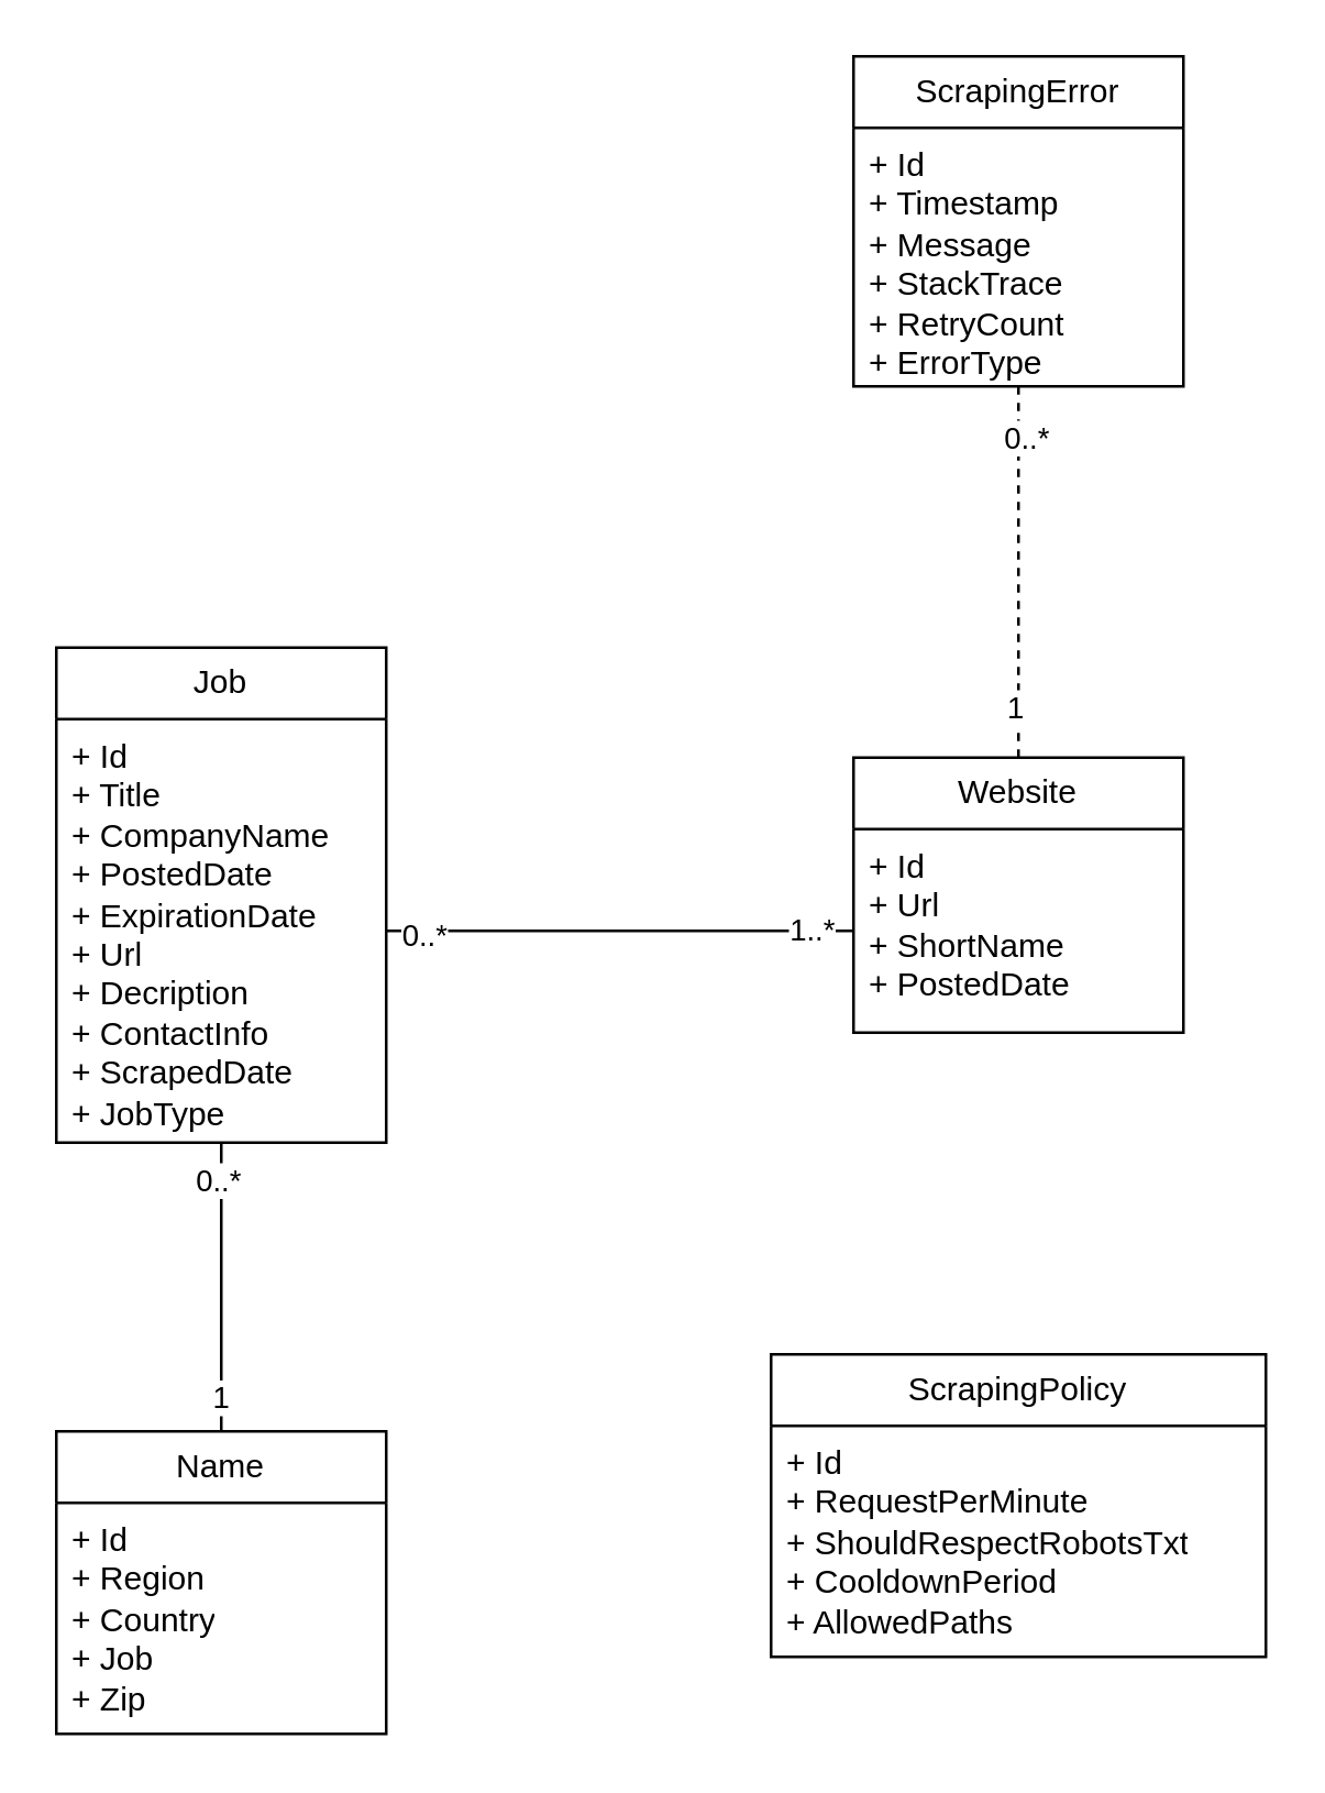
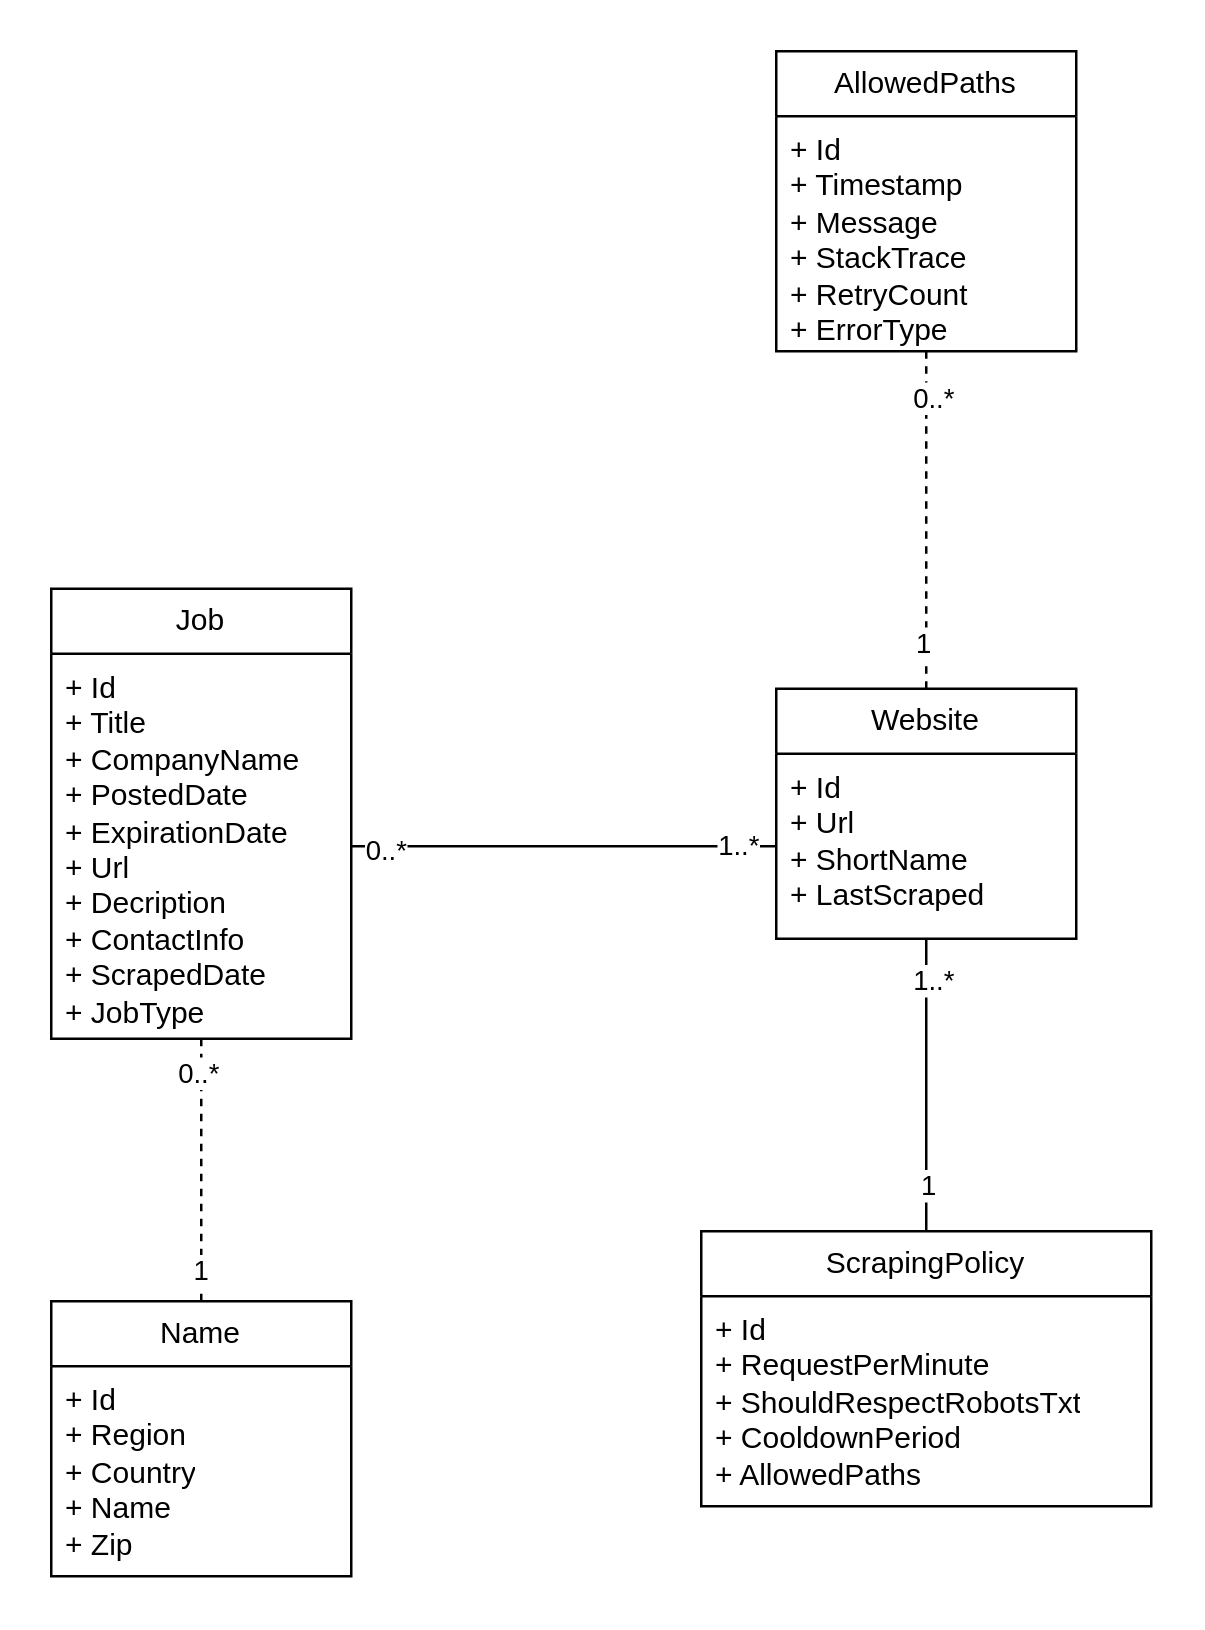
  <mxCell id="0" />
  <mxCell id="1" parent="0" />
  <mxCell id="2" value="Job" style="swimlane;fontStyle=0;childLayout=stackLayout;horizontal=1;startSize=26;fillColor=none;horizontalStack=0;resizeParent=1;resizeParentMax=0;resizeLast=0;collapsible=1;marginBottom=0;whiteSpace=wrap;html=1;" vertex="1" parent="1"><mxGeometry x="20" y="235" width="120" height="180" as="geometry" /></mxCell>
  <mxCell id="3" value="&lt;div&gt;+ Id&lt;/div&gt;&lt;div&gt;+ Title&lt;/div&gt;&lt;div&gt;+ CompanyName&lt;/div&gt;&lt;div&gt;+ PostedDate&lt;/div&gt;&lt;div&gt;+ ExpirationDate&lt;/div&gt;&lt;div&gt;+ Url&lt;/div&gt;&lt;div&gt;+ Decription&lt;/div&gt;&lt;div&gt;+ ContactInfo&lt;/div&gt;&lt;div&gt;+ ScrapedDate&lt;/div&gt;&lt;div&gt;+ JobType&lt;br&gt;&lt;/div&gt;" style="text;strokeColor=none;fillColor=none;align=left;verticalAlign=top;spacingLeft=4;spacingRight=4;overflow=hidden;rotatable=0;points=[[0,0.5],[1,0.5]];portConstraint=eastwest;whiteSpace=wrap;html=1;" vertex="1" parent="2"><mxGeometry y="26" width="120" height="154" as="geometry" /></mxCell>
  <mxCell id="4" style="edgeStyle=orthogonalEdgeStyle;rounded=0;orthogonalLoop=1;jettySize=auto;html=1;entryX=0.5;entryY=1;entryDx=0;entryDy=0;endArrow=none;endFill=0;dashed=1;" edge="1" parent="1" source="7" target="22"><mxGeometry relative="1" as="geometry" /></mxCell>
  <mxCell id="5" value="0..*" style="edgeLabel;html=1;align=center;verticalAlign=middle;resizable=0;points=[];" vertex="1" connectable="0" parent="4"><mxGeometry x="0.733" y="-2" relative="1" as="geometry"><mxPoint as="offset" /></mxGeometry></mxCell>
  <mxCell id="6" value="1" style="edgeLabel;html=1;align=center;verticalAlign=middle;resizable=0;points=[];" vertex="1" connectable="0" parent="4"><mxGeometry x="-0.719" y="2" relative="1" as="geometry"><mxPoint as="offset" /></mxGeometry></mxCell>
  <mxCell id="7" value="Website" style="swimlane;fontStyle=0;childLayout=stackLayout;horizontal=1;startSize=26;fillColor=none;horizontalStack=0;resizeParent=1;resizeParentMax=0;resizeLast=0;collapsible=1;marginBottom=0;whiteSpace=wrap;html=1;" vertex="1" parent="1"><mxGeometry x="310" y="275" width="120" height="100" as="geometry" /></mxCell>
- <mxCell id="8" value="&lt;div&gt;+ Id&lt;/div&gt;&lt;div&gt;+ Url&lt;/div&gt;&lt;div&gt;+ ShortName&lt;/div&gt;&lt;div&gt;+ PostedDate&lt;br&gt;&lt;/div&gt;" style="text;strokeColor=none;fillColor=none;align=left;verticalAlign=top;spacingLeft=4;spacingRight=4;overflow=hidden;rotatable=0;points=[[0,0.5],[1,0.5]];portConstraint=eastwest;whiteSpace=wrap;html=1;" vertex="1" parent="7"><mxGeometry y="26" width="120" height="74" as="geometry" /></mxCell>
+ <mxCell id="8" value="&lt;div&gt;+ Id&lt;/div&gt;&lt;div&gt;+ Url&lt;/div&gt;&lt;div&gt;+ ShortName&lt;/div&gt;&lt;div&gt;+ LastScraped&lt;br&gt;&lt;/div&gt;" style="text;strokeColor=none;fillColor=none;align=left;verticalAlign=top;spacingLeft=4;spacingRight=4;overflow=hidden;rotatable=0;points=[[0,0.5],[1,0.5]];portConstraint=eastwest;whiteSpace=wrap;html=1;" vertex="1" parent="7"><mxGeometry y="26" width="120" height="74" as="geometry" /></mxCell>
  <mxCell id="9" style="edgeStyle=orthogonalEdgeStyle;rounded=0;orthogonalLoop=1;jettySize=auto;html=1;entryX=0;entryY=0.5;entryDx=0;entryDy=0;endArrow=none;endFill=0;" edge="1" parent="1" source="3" target="8"><mxGeometry relative="1" as="geometry" /></mxCell>
  <mxCell id="10" value="0..*" style="edgeLabel;html=1;align=center;verticalAlign=middle;resizable=0;points=[];" vertex="1" connectable="0" parent="9"><mxGeometry x="-0.847" y="-4" relative="1" as="geometry"><mxPoint y="-3" as="offset" /></mxGeometry></mxCell>
  <mxCell id="11" value="1..*" style="edgeLabel;html=1;align=center;verticalAlign=middle;resizable=0;points=[];" vertex="1" connectable="0" parent="9"><mxGeometry x="0.812" y="-2" relative="1" as="geometry"><mxPoint y="-3" as="offset" /></mxGeometry></mxCell>
+ <mxCell id="12" style="edgeStyle=orthogonalEdgeStyle;rounded=0;orthogonalLoop=1;jettySize=auto;html=1;entryX=0.5;entryY=1;entryDx=0;entryDy=0;endArrow=none;endFill=0;" edge="1" parent="1" source="15" target="7"><mxGeometry relative="1" as="geometry" /></mxCell>
+ <mxCell id="13" value="1" style="edgeLabel;html=1;align=center;verticalAlign=middle;resizable=0;points=[];" vertex="1" connectable="0" parent="12"><mxGeometry x="-0.675" relative="1" as="geometry"><mxPoint as="offset" /></mxGeometry></mxCell>
+ <mxCell id="14" value="1..*" style="edgeLabel;html=1;align=center;verticalAlign=middle;resizable=0;points=[];" vertex="1" connectable="0" parent="12"><mxGeometry x="0.727" y="-2" relative="1" as="geometry"><mxPoint as="offset" /></mxGeometry></mxCell>
  <mxCell id="15" value="ScrapingPolicy" style="swimlane;fontStyle=0;childLayout=stackLayout;horizontal=1;startSize=26;fillColor=none;horizontalStack=0;resizeParent=1;resizeParentMax=0;resizeLast=0;collapsible=1;marginBottom=0;whiteSpace=wrap;html=1;" vertex="1" parent="1"><mxGeometry x="280" y="492" width="180" height="110" as="geometry" /></mxCell>
  <mxCell id="16" value="&lt;div&gt;+ Id&lt;/div&gt;&lt;div&gt;+ RequestPerMinute&lt;/div&gt;&lt;div&gt;+ ShouldRespectRobotsTxt&lt;/div&gt;&lt;div&gt;+ CooldownPeriod&lt;/div&gt;&lt;div&gt;+ AllowedPaths&lt;br&gt;&lt;/div&gt;" style="text;strokeColor=none;fillColor=none;align=left;verticalAlign=top;spacingLeft=4;spacingRight=4;overflow=hidden;rotatable=0;points=[[0,0.5],[1,0.5]];portConstraint=eastwest;whiteSpace=wrap;html=1;" vertex="1" parent="15"><mxGeometry y="26" width="180" height="84" as="geometry" /></mxCell>
- <mxCell id="17" style="edgeStyle=orthogonalEdgeStyle;rounded=0;orthogonalLoop=1;jettySize=auto;html=1;entryX=0.5;entryY=1;entryDx=0;entryDy=0;endArrow=none;endFill=0;" edge="1" parent="1" source="20" target="2"><mxGeometry relative="1" as="geometry" /></mxCell>
+ <mxCell id="17" style="edgeStyle=orthogonalEdgeStyle;rounded=0;orthogonalLoop=1;jettySize=auto;html=1;entryX=0.5;entryY=1;entryDx=0;entryDy=0;endArrow=none;endFill=0;dashed=1;" edge="1" parent="1" source="20" target="2"><mxGeometry relative="1" as="geometry" /></mxCell>
  <mxCell id="18" value="1" style="edgeLabel;html=1;align=center;verticalAlign=middle;resizable=0;points=[];" vertex="1" connectable="0" parent="17"><mxGeometry x="-0.746" y="1" relative="1" as="geometry"><mxPoint as="offset" /></mxGeometry></mxCell>
  <mxCell id="19" value="0..*" style="edgeLabel;html=1;align=center;verticalAlign=middle;resizable=0;points=[];" vertex="1" connectable="0" parent="17"><mxGeometry x="0.746" y="2" relative="1" as="geometry"><mxPoint as="offset" /></mxGeometry></mxCell>
  <mxCell id="20" value="Name" style="swimlane;fontStyle=0;childLayout=stackLayout;horizontal=1;startSize=26;fillColor=none;horizontalStack=0;resizeParent=1;resizeParentMax=0;resizeLast=0;collapsible=1;marginBottom=0;whiteSpace=wrap;html=1;" vertex="1" parent="1"><mxGeometry x="20" y="520" width="120" height="110" as="geometry" /></mxCell>
- <mxCell id="21" value="&lt;div&gt;+ Id &lt;br&gt;&lt;/div&gt;&lt;div&gt;+ Region&lt;/div&gt;&lt;div&gt;+ Country&lt;/div&gt;&lt;div&gt;+ Job&lt;/div&gt;&lt;div&gt;+ Zip&lt;/div&gt;" style="text;strokeColor=none;fillColor=none;align=left;verticalAlign=top;spacingLeft=4;spacingRight=4;overflow=hidden;rotatable=0;points=[[0,0.5],[1,0.5]];portConstraint=eastwest;whiteSpace=wrap;html=1;" vertex="1" parent="20"><mxGeometry y="26" width="120" height="84" as="geometry" /></mxCell>
- <mxCell id="22" value="ScrapingError" style="swimlane;fontStyle=0;childLayout=stackLayout;horizontal=1;startSize=26;fillColor=none;horizontalStack=0;resizeParent=1;resizeParentMax=0;resizeLast=0;collapsible=1;marginBottom=0;whiteSpace=wrap;html=1;" vertex="1" parent="1"><mxGeometry x="310" y="20" width="120" height="120" as="geometry" /></mxCell>
+ <mxCell id="21" value="&lt;div&gt;+ Id &lt;br&gt;&lt;/div&gt;&lt;div&gt;+ Region&lt;/div&gt;&lt;div&gt;+ Country&lt;/div&gt;&lt;div&gt;+ Name&lt;/div&gt;&lt;div&gt;+ Zip&lt;/div&gt;" style="text;strokeColor=none;fillColor=none;align=left;verticalAlign=top;spacingLeft=4;spacingRight=4;overflow=hidden;rotatable=0;points=[[0,0.5],[1,0.5]];portConstraint=eastwest;whiteSpace=wrap;html=1;" vertex="1" parent="20"><mxGeometry y="26" width="120" height="84" as="geometry" /></mxCell>
+ <mxCell id="22" value="AllowedPaths" style="swimlane;fontStyle=0;childLayout=stackLayout;horizontal=1;startSize=26;fillColor=none;horizontalStack=0;resizeParent=1;resizeParentMax=0;resizeLast=0;collapsible=1;marginBottom=0;whiteSpace=wrap;html=1;" vertex="1" parent="1"><mxGeometry x="310" y="20" width="120" height="120" as="geometry" /></mxCell>
  <mxCell id="23" value="&lt;div&gt;+ Id&lt;/div&gt;&lt;div&gt;+ Timestamp&lt;/div&gt;&lt;div&gt;+ Message&lt;/div&gt;&lt;div&gt;+ StackTrace&lt;/div&gt;&lt;div&gt;+ RetryCount&lt;br&gt;&lt;/div&gt;&lt;div&gt;+ ErrorType&lt;br&gt;&lt;/div&gt;" style="text;strokeColor=none;fillColor=none;align=left;verticalAlign=top;spacingLeft=4;spacingRight=4;overflow=hidden;rotatable=0;points=[[0,0.5],[1,0.5]];portConstraint=eastwest;whiteSpace=wrap;html=1;" vertex="1" parent="22"><mxGeometry y="26" width="120" height="94" as="geometry" /></mxCell>
